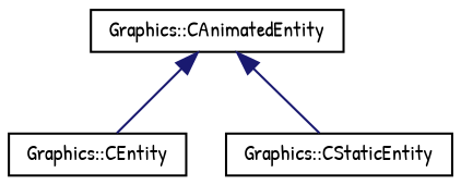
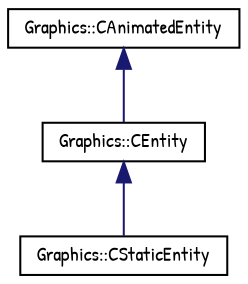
  digraph {
    fontname="Patrick Hand"
    rankdir=TB
    node [color=black fillcolor=white fontname="Patrick Hand" fontsize=10 shape=record style=filled]
    edge [color=midnightblue dir=back fontname="Patrick Hand" fontsize=10 labelfontname=FreeSans labelfontsize=10 style=solid]
    n1 [height=0.2 label="Graphics::CEntity" width=0.4]
    n2 [height=0.2 label="Graphics::CStaticEntity" width=0.4]
    n3 [height=0.2 label="Graphics::CAnimatedEntity" width=0.4]
-   n3 -> n2
+   n1 -> n2
    n3 -> n1
  }
